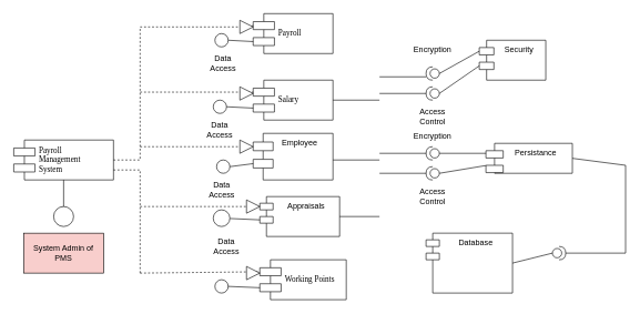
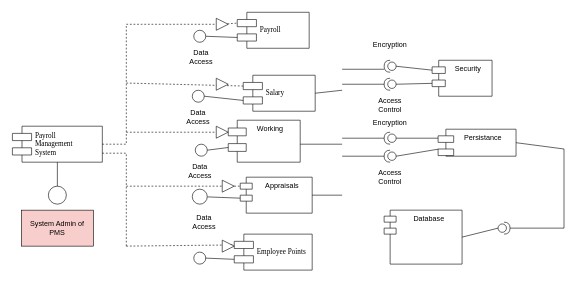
  <mxCell id="0" />
  <mxCell id="1" parent="0" />
- <mxCell id="2" value="Payroll" style="shape=component;align=left;spacingLeft=36;rounded=0;shadow=0;comic=0;labelBackgroundColor=none;strokeWidth=1;fontFamily=Verdana;fontSize=12;html=1;" parent="1" vertex="1"><mxGeometry x="380" y="20" width="120" height="60" as="geometry" /></mxCell>
+ <mxCell id="2" value="Payroll" style="shape=component;align=left;spacingLeft=36;rounded=0;shadow=0;comic=0;labelBackgroundColor=none;strokeWidth=1;fontFamily=Verdana;fontSize=12;html=1;" parent="1" vertex="1"><mxGeometry x="395" y="20" width="120" height="60" as="geometry" /></mxCell>
  <mxCell id="3" value="" style="ellipse;whiteSpace=wrap;html=1;rounded=0;shadow=0;comic=0;labelBackgroundColor=none;strokeWidth=1;fontFamily=Verdana;fontSize=12;align=center;" parent="1" vertex="1"><mxGeometry x="322.5" y="50" width="20" height="20" as="geometry" /></mxCell>
- <mxCell id="4" value="Salary" style="shape=component;align=left;spacingLeft=36;rounded=0;shadow=0;comic=0;labelBackgroundColor=none;strokeWidth=1;fontFamily=Verdana;fontSize=12;html=1;" parent="1" vertex="1"><mxGeometry x="380" y="120" width="120" height="60" as="geometry" /></mxCell>
- <mxCell id="5" value="Working Points" style="shape=component;align=left;spacingLeft=36;rounded=0;shadow=0;comic=0;labelBackgroundColor=none;strokeWidth=1;fontFamily=Verdana;fontSize=12;html=1;" parent="1" vertex="1"><mxGeometry x="390" y="390" width="130" height="60" as="geometry" /></mxCell>
+ <mxCell id="4" value="Salary" style="shape=component;align=left;spacingLeft=36;rounded=0;shadow=0;comic=0;labelBackgroundColor=none;strokeWidth=1;fontFamily=Verdana;fontSize=12;html=1;" parent="1" vertex="1"><mxGeometry x="405" y="125" width="120" height="60" as="geometry" /></mxCell>
+ <mxCell id="5" value="Employee Points" style="shape=component;align=left;spacingLeft=36;rounded=0;shadow=0;comic=0;labelBackgroundColor=none;strokeWidth=1;fontFamily=Verdana;fontSize=12;html=1;" parent="1" vertex="1"><mxGeometry x="390" y="390" width="130" height="60" as="geometry" /></mxCell>
  <mxCell id="6" value="&lt;div&gt;Payroll &lt;br&gt;&lt;/div&gt;&lt;div&gt;Management&lt;/div&gt;&lt;div&gt;System&lt;br&gt;&lt;/div&gt;" style="shape=component;align=left;spacingLeft=36;rounded=0;shadow=0;comic=0;labelBackgroundColor=none;strokeWidth=1;fontFamily=Verdana;fontSize=12;html=1;" parent="1" vertex="1"><mxGeometry x="20" y="210" width="150" height="60" as="geometry" /></mxCell>
  <mxCell id="7" value="Database" style="shape=module;align=left;spacingLeft=20;align=center;verticalAlign=top;" parent="1" vertex="1"><mxGeometry x="640" y="350" width="130" height="90" as="geometry" /></mxCell>
- <mxCell id="8" value="Security" style="shape=module;align=left;spacingLeft=20;align=center;verticalAlign=top;jettyWidth=22;jettyHeight=11;" parent="1" vertex="1"><mxGeometry x="720" y="60" width="100" height="60" as="geometry" /></mxCell>
- <mxCell id="9" value="Appraisals" style="shape=module;align=left;spacingLeft=20;align=center;verticalAlign=top;" parent="1" vertex="1"><mxGeometry x="390" y="295" width="120" height="60" as="geometry" /></mxCell>
- <mxCell id="10" value="Employee" style="shape=module;align=left;spacingLeft=20;align=center;verticalAlign=top;jettyWidth=30;jettyHeight=13;" parent="1" vertex="1"><mxGeometry x="380" y="200" width="120" height="70" as="geometry" /></mxCell>
+ <mxCell id="8" value="Security" style="shape=module;align=left;spacingLeft=20;align=center;verticalAlign=top;jettyWidth=22;jettyHeight=11;" parent="1" vertex="1"><mxGeometry x="720" y="100" width="100" height="60" as="geometry" /></mxCell>
+ <mxCell id="9" value="Appraisals" style="shape=module;align=left;spacingLeft=20;align=center;verticalAlign=top;" parent="1" vertex="1"><mxGeometry x="400" y="295" width="120" height="60" as="geometry" /></mxCell>
+ <mxCell id="10" value="Working" style="shape=module;align=left;spacingLeft=20;align=center;verticalAlign=top;jettyWidth=30;jettyHeight=13;" parent="1" vertex="1"><mxGeometry x="380" y="200" width="120" height="70" as="geometry" /></mxCell>
  <mxCell id="11" value="Persistance" style="shape=module;align=left;spacingLeft=20;align=center;verticalAlign=top;jettyWidth=26;jettyHeight=11;" parent="1" vertex="1"><mxGeometry x="730" y="215" width="130" height="45" as="geometry" /></mxCell>
  <mxCell id="12" value="" style="ellipse;whiteSpace=wrap;html=1;rounded=0;shadow=0;comic=0;labelBackgroundColor=none;strokeWidth=1;fontFamily=Verdana;fontSize=12;align=center;" parent="1" vertex="1"><mxGeometry x="320" y="150" width="20" height="20" as="geometry" /></mxCell>
  <mxCell id="13" value="" style="endArrow=none;html=1;rounded=0;entryX=0;entryY=0.7;entryDx=0;entryDy=0;exitX=1;exitY=0.5;exitDx=0;exitDy=0;" parent="1" source="3" target="2" edge="1"><mxGeometry width="50" height="50" relative="1" as="geometry"><mxPoint x="170" y="150" as="sourcePoint" /><mxPoint x="220" y="100" as="targetPoint" /></mxGeometry></mxCell>
  <mxCell id="14" value="" style="ellipse;whiteSpace=wrap;html=1;aspect=fixed;" parent="1" vertex="1"><mxGeometry x="325" y="240" width="20" height="20" as="geometry" /></mxCell>
  <mxCell id="15" value="" style="endArrow=none;html=1;rounded=0;entryX=0;entryY=0;entryDx=0;entryDy=35;entryPerimeter=0;startArrow=none;" parent="1" source="17" target="9" edge="1"><mxGeometry width="50" height="50" relative="1" as="geometry"><mxPoint x="230" y="325" as="sourcePoint" /><mxPoint x="250" y="310" as="targetPoint" /></mxGeometry></mxCell>
  <mxCell id="16" value="" style="endArrow=none;html=1;rounded=0;entryX=0;entryY=0;entryDx=0;entryDy=45.5;entryPerimeter=0;exitX=1;exitY=0.5;exitDx=0;exitDy=0;" parent="1" source="14" target="10" edge="1"><mxGeometry width="50" height="50" relative="1" as="geometry"><mxPoint x="190" y="330" as="sourcePoint" /><mxPoint x="240" y="280" as="targetPoint" /></mxGeometry></mxCell>
  <mxCell id="17" value="" style="ellipse;whiteSpace=wrap;html=1;aspect=fixed;" parent="1" vertex="1"><mxGeometry x="320" y="315" width="25" height="25" as="geometry" /></mxCell>
  <mxCell id="18" value="" style="ellipse;whiteSpace=wrap;html=1;aspect=fixed;" parent="1" vertex="1"><mxGeometry x="80" y="310" width="30" height="30" as="geometry" /></mxCell>
  <mxCell id="19" value="" style="ellipse;whiteSpace=wrap;html=1;aspect=fixed;" parent="1" vertex="1"><mxGeometry x="322.5" y="420" width="20" height="20" as="geometry" /></mxCell>
  <mxCell id="20" value="" style="endArrow=none;html=1;rounded=0;entryX=0.5;entryY=1;entryDx=0;entryDy=0;exitX=0.5;exitY=0;exitDx=0;exitDy=0;" parent="1" source="18" target="6" edge="1"><mxGeometry width="50" height="50" relative="1" as="geometry"><mxPoint x="40" y="340" as="sourcePoint" /><mxPoint x="90" y="290" as="targetPoint" /></mxGeometry></mxCell>
  <mxCell id="21" value="" style="endArrow=none;html=1;rounded=0;exitX=1;exitY=0.5;exitDx=0;exitDy=0;entryX=0;entryY=0.7;entryDx=0;entryDy=0;" parent="1" source="19" target="5" edge="1"><mxGeometry width="50" height="50" relative="1" as="geometry"><mxPoint x="480" y="270" as="sourcePoint" /><mxPoint x="530" y="220" as="targetPoint" /></mxGeometry></mxCell>
  <mxCell id="22" value="&lt;div&gt;System Admin of&lt;/div&gt;&lt;div&gt;PMS&lt;br&gt;&lt;/div&gt;" style="rounded=0;whiteSpace=wrap;html=1;fillColor=#f8cecc;" parent="1" vertex="1"><mxGeometry x="35" y="350" width="120" height="60" as="geometry" /></mxCell>
  <mxCell id="23" value="" style="endArrow=none;dashed=1;html=1;rounded=0;" parent="1" edge="1"><mxGeometry width="50" height="50" relative="1" as="geometry"><mxPoint x="170" y="240" as="sourcePoint" /><mxPoint x="210" y="40" as="targetPoint" /><Array as="points"><mxPoint x="210" y="240" /></Array></mxGeometry></mxCell>
  <mxCell id="24" value="" style="endArrow=none;html=1;rounded=0;entryX=0;entryY=0.7;entryDx=0;entryDy=0;exitX=1;exitY=0.5;exitDx=0;exitDy=0;" parent="1" source="12" target="4" edge="1"><mxGeometry width="50" height="50" relative="1" as="geometry"><mxPoint x="500" y="240" as="sourcePoint" /><mxPoint x="550" y="190" as="targetPoint" /></mxGeometry></mxCell>
  <mxCell id="25" value="" style="endArrow=none;dashed=1;html=1;rounded=0;entryX=0;entryY=0.3;entryDx=0;entryDy=0;startArrow=none;" parent="1" source="26" target="2" edge="1"><mxGeometry width="50" height="50" relative="1" as="geometry"><mxPoint x="210" y="38" as="sourcePoint" /><mxPoint x="550" y="190" as="targetPoint" /></mxGeometry></mxCell>
  <mxCell id="26" value="" style="triangle;whiteSpace=wrap;html=1;" parent="1" vertex="1"><mxGeometry x="360" y="30" width="20" height="20" as="geometry" /></mxCell>
  <mxCell id="27" value="" style="endArrow=none;dashed=1;html=1;rounded=0;entryX=0;entryY=0.5;entryDx=0;entryDy=0;" parent="1" target="26" edge="1"><mxGeometry width="50" height="50" relative="1" as="geometry"><mxPoint x="210" y="40" as="sourcePoint" /><mxPoint x="380" y="38" as="targetPoint" /></mxGeometry></mxCell>
  <mxCell id="28" value="" style="endArrow=none;dashed=1;html=1;rounded=0;entryX=0;entryY=0.3;entryDx=0;entryDy=0;" parent="1" target="4" edge="1"><mxGeometry width="50" height="50" relative="1" as="geometry"><mxPoint x="210" y="138" as="sourcePoint" /><mxPoint x="550" y="190" as="targetPoint" /></mxGeometry></mxCell>
  <mxCell id="29" value="" style="triangle;whiteSpace=wrap;html=1;" parent="1" vertex="1"><mxGeometry x="360" y="130" width="20" height="20" as="geometry" /></mxCell>
  <mxCell id="30" value="" style="triangle;whiteSpace=wrap;html=1;" parent="1" vertex="1"><mxGeometry x="360" y="210" width="20" height="20" as="geometry" /></mxCell>
  <mxCell id="31" value="" style="endArrow=none;dashed=1;html=1;rounded=0;entryX=0;entryY=0.5;entryDx=0;entryDy=0;" parent="1" target="30" edge="1"><mxGeometry width="50" height="50" relative="1" as="geometry"><mxPoint x="210" y="220" as="sourcePoint" /><mxPoint x="390" y="225" as="targetPoint" /></mxGeometry></mxCell>
  <mxCell id="32" value="" style="endArrow=none;dashed=1;html=1;rounded=0;exitX=1;exitY=0.75;exitDx=0;exitDy=0;" parent="1" source="6" edge="1"><mxGeometry width="50" height="50" relative="1" as="geometry"><mxPoint x="500" y="240" as="sourcePoint" /><mxPoint x="210" y="410" as="targetPoint" /><Array as="points"><mxPoint x="210" y="255" /></Array></mxGeometry></mxCell>
  <mxCell id="33" value="" style="endArrow=none;dashed=1;html=1;rounded=0;entryX=0;entryY=0.3;entryDx=0;entryDy=0;" parent="1" target="5" edge="1"><mxGeometry width="50" height="50" relative="1" as="geometry"><mxPoint x="210" y="410" as="sourcePoint" /><mxPoint x="550" y="190" as="targetPoint" /></mxGeometry></mxCell>
  <mxCell id="34" value="" style="endArrow=none;dashed=1;html=1;rounded=0;entryX=0;entryY=0;entryDx=0;entryDy=15;entryPerimeter=0;" parent="1" target="9" edge="1"><mxGeometry width="50" height="50" relative="1" as="geometry"><mxPoint x="210" y="310" as="sourcePoint" /><mxPoint x="550" y="190" as="targetPoint" /></mxGeometry></mxCell>
  <mxCell id="35" value="" style="triangle;whiteSpace=wrap;html=1;" parent="1" vertex="1"><mxGeometry x="370" y="400" width="20" height="20" as="geometry" /></mxCell>
  <mxCell id="36" value="" style="triangle;whiteSpace=wrap;html=1;" parent="1" vertex="1"><mxGeometry x="370" y="300" width="20" height="20" as="geometry" /></mxCell>
  <mxCell id="37" value="" style="endArrow=none;html=1;rounded=0;" parent="1" edge="1"><mxGeometry width="50" height="50" relative="1" as="geometry"><mxPoint x="500" y="240" as="sourcePoint" /><mxPoint x="570" y="240" as="targetPoint" /></mxGeometry></mxCell>
  <mxCell id="38" value="" style="endArrow=none;html=1;rounded=0;exitX=1;exitY=0.5;exitDx=0;exitDy=0;" parent="1" source="4" edge="1"><mxGeometry width="50" height="50" relative="1" as="geometry"><mxPoint x="500" y="240" as="sourcePoint" /><mxPoint x="570" y="150" as="targetPoint" /></mxGeometry></mxCell>
  <mxCell id="39" value="" style="endArrow=none;html=1;rounded=0;exitX=1;exitY=0.5;exitDx=0;exitDy=0;" parent="1" source="9" edge="1"><mxGeometry width="50" height="50" relative="1" as="geometry"><mxPoint x="500" y="240" as="sourcePoint" /><mxPoint x="570" y="325" as="targetPoint" /></mxGeometry></mxCell>
  <mxCell id="40" value="" style="shape=providedRequiredInterface;html=1;verticalLabelPosition=bottom;sketch=0;direction=west;" parent="1" vertex="1"><mxGeometry x="640" y="220" width="20" height="20" as="geometry" /></mxCell>
  <mxCell id="41" value="" style="rounded=0;orthogonalLoop=1;jettySize=auto;html=1;endArrow=none;endFill=0;sketch=0;sourcePerimeterSpacing=0;targetPerimeterSpacing=0;" parent="1" edge="1"><mxGeometry relative="1" as="geometry"><mxPoint x="570" y="115" as="sourcePoint" /><mxPoint x="640" y="115" as="targetPoint" /></mxGeometry></mxCell>
  <mxCell id="42" value="" style="rounded=0;orthogonalLoop=1;jettySize=auto;html=1;endArrow=none;endFill=0;sketch=0;sourcePerimeterSpacing=0;targetPerimeterSpacing=0;" parent="1" edge="1"><mxGeometry relative="1" as="geometry"><mxPoint x="570" y="140" as="sourcePoint" /><mxPoint x="640" y="140" as="targetPoint" /></mxGeometry></mxCell>
  <mxCell id="43" value="" style="endArrow=none;html=1;rounded=0;entryX=1;entryY=0.5;entryDx=0;entryDy=0;entryPerimeter=0;" parent="1" target="40" edge="1"><mxGeometry width="50" height="50" relative="1" as="geometry"><mxPoint x="570" y="230" as="sourcePoint" /><mxPoint x="550" y="190" as="targetPoint" /></mxGeometry></mxCell>
  <mxCell id="44" value="" style="endArrow=none;html=1;rounded=0;entryX=0;entryY=0;entryDx=0;entryDy=15;entryPerimeter=0;exitX=0;exitY=0.5;exitDx=0;exitDy=0;exitPerimeter=0;" parent="1" source="40" target="11" edge="1"><mxGeometry width="50" height="50" relative="1" as="geometry"><mxPoint x="500" y="240" as="sourcePoint" /><mxPoint x="550" y="190" as="targetPoint" /></mxGeometry></mxCell>
  <mxCell id="45" value="" style="shape=providedRequiredInterface;html=1;verticalLabelPosition=bottom;sketch=0;direction=west;" parent="1" vertex="1"><mxGeometry x="640" y="250" width="20" height="20" as="geometry" /></mxCell>
  <mxCell id="46" value="" style="endArrow=none;html=1;rounded=0;exitX=0;exitY=0.5;exitDx=0;exitDy=0;exitPerimeter=0;" parent="1" source="45" target="11" edge="1"><mxGeometry width="50" height="50" relative="1" as="geometry"><mxPoint x="500" y="240" as="sourcePoint" /><mxPoint x="550" y="190" as="targetPoint" /></mxGeometry></mxCell>
  <mxCell id="47" value="" style="endArrow=none;html=1;rounded=0;entryX=1;entryY=0.5;entryDx=0;entryDy=0;entryPerimeter=0;" parent="1" target="45" edge="1"><mxGeometry width="50" height="50" relative="1" as="geometry"><mxPoint x="570" y="260" as="sourcePoint" /><mxPoint x="550" y="190" as="targetPoint" /></mxGeometry></mxCell>
  <mxCell id="48" value="" style="shape=providedRequiredInterface;html=1;verticalLabelPosition=bottom;sketch=0;direction=west;" parent="1" vertex="1"><mxGeometry x="640" y="130" width="20" height="20" as="geometry" /></mxCell>
  <mxCell id="49" value="" style="shape=providedRequiredInterface;html=1;verticalLabelPosition=bottom;sketch=0;direction=west;" parent="1" vertex="1"><mxGeometry x="640" y="100" width="20" height="20" as="geometry" /></mxCell>
  <mxCell id="50" value="" style="endArrow=none;html=1;rounded=0;entryX=0;entryY=0;entryDx=0;entryDy=16.5;entryPerimeter=0;exitX=0;exitY=0.5;exitDx=0;exitDy=0;exitPerimeter=0;" parent="1" source="49" target="8" edge="1"><mxGeometry width="50" height="50" relative="1" as="geometry"><mxPoint x="500" y="240" as="sourcePoint" /><mxPoint x="550" y="190" as="targetPoint" /></mxGeometry></mxCell>
  <mxCell id="51" value="" style="endArrow=none;html=1;rounded=0;entryX=0;entryY=0;entryDx=0;entryDy=38.5;entryPerimeter=0;exitX=0;exitY=0.5;exitDx=0;exitDy=0;exitPerimeter=0;" parent="1" source="48" target="8" edge="1"><mxGeometry width="50" height="50" relative="1" as="geometry"><mxPoint x="500" y="240" as="sourcePoint" /><mxPoint x="550" y="190" as="targetPoint" /></mxGeometry></mxCell>
  <mxCell id="52" value="" style="shape=providedRequiredInterface;html=1;verticalLabelPosition=bottom;sketch=0;" parent="1" vertex="1"><mxGeometry x="830" y="370" width="20" height="20" as="geometry" /></mxCell>
  <mxCell id="53" value="" style="endArrow=none;html=1;rounded=0;entryX=0;entryY=0.5;entryDx=0;entryDy=0;entryPerimeter=0;exitX=1;exitY=0.5;exitDx=0;exitDy=0;" parent="1" source="7" target="52" edge="1"><mxGeometry width="50" height="50" relative="1" as="geometry"><mxPoint x="500" y="240" as="sourcePoint" /><mxPoint x="550" y="190" as="targetPoint" /></mxGeometry></mxCell>
  <mxCell id="54" value="" style="endArrow=none;html=1;rounded=0;entryX=1;entryY=0.5;entryDx=0;entryDy=0;exitX=1;exitY=0.5;exitDx=0;exitDy=0;exitPerimeter=0;" parent="1" source="52" target="11" edge="1"><mxGeometry width="50" height="50" relative="1" as="geometry"><mxPoint x="870" y="350" as="sourcePoint" /><mxPoint x="550" y="190" as="targetPoint" /><Array as="points"><mxPoint x="940" y="380" /><mxPoint x="940" y="248" /></Array></mxGeometry></mxCell>
  <mxCell id="55" value="Data Access" style="text;html=1;strokeColor=none;fillColor=none;align=center;verticalAlign=middle;whiteSpace=wrap;rounded=0;" parent="1" vertex="1"><mxGeometry x="305" y="80" width="60" height="30" as="geometry" /></mxCell>
  <mxCell id="56" value="Encryption" style="text;html=1;strokeColor=none;fillColor=none;align=center;verticalAlign=middle;whiteSpace=wrap;rounded=0;" parent="1" vertex="1"><mxGeometry x="620" y="190" width="60" height="30" as="geometry" /></mxCell>
  <mxCell id="57" value="Data Access" style="text;html=1;strokeColor=none;fillColor=none;align=center;verticalAlign=middle;whiteSpace=wrap;rounded=0;" parent="1" vertex="1"><mxGeometry x="310" y="355" width="60" height="30" as="geometry" /></mxCell>
  <mxCell id="58" value="Data Access" style="text;html=1;strokeColor=none;fillColor=none;align=center;verticalAlign=middle;whiteSpace=wrap;rounded=0;" parent="1" vertex="1"><mxGeometry x="302.5" y="270" width="60" height="30" as="geometry" /></mxCell>
  <mxCell id="59" value="Data Access" style="text;html=1;strokeColor=none;fillColor=none;align=center;verticalAlign=middle;whiteSpace=wrap;rounded=0;" parent="1" vertex="1"><mxGeometry x="300" y="180" width="60" height="30" as="geometry" /></mxCell>
  <mxCell id="60" value="Access Control" style="text;html=1;strokeColor=none;fillColor=none;align=center;verticalAlign=middle;whiteSpace=wrap;rounded=0;" parent="1" vertex="1"><mxGeometry x="620" y="160" width="60" height="30" as="geometry" /></mxCell>
  <mxCell id="61" value="Encryption" style="text;html=1;strokeColor=none;fillColor=none;align=center;verticalAlign=middle;whiteSpace=wrap;rounded=0;" parent="1" vertex="1"><mxGeometry x="620" y="60" width="60" height="30" as="geometry" /></mxCell>
  <mxCell id="62" value="Access Control" style="text;html=1;strokeColor=none;fillColor=none;align=center;verticalAlign=middle;whiteSpace=wrap;rounded=0;" parent="1" vertex="1"><mxGeometry x="620" y="280" width="60" height="30" as="geometry" /></mxCell>
